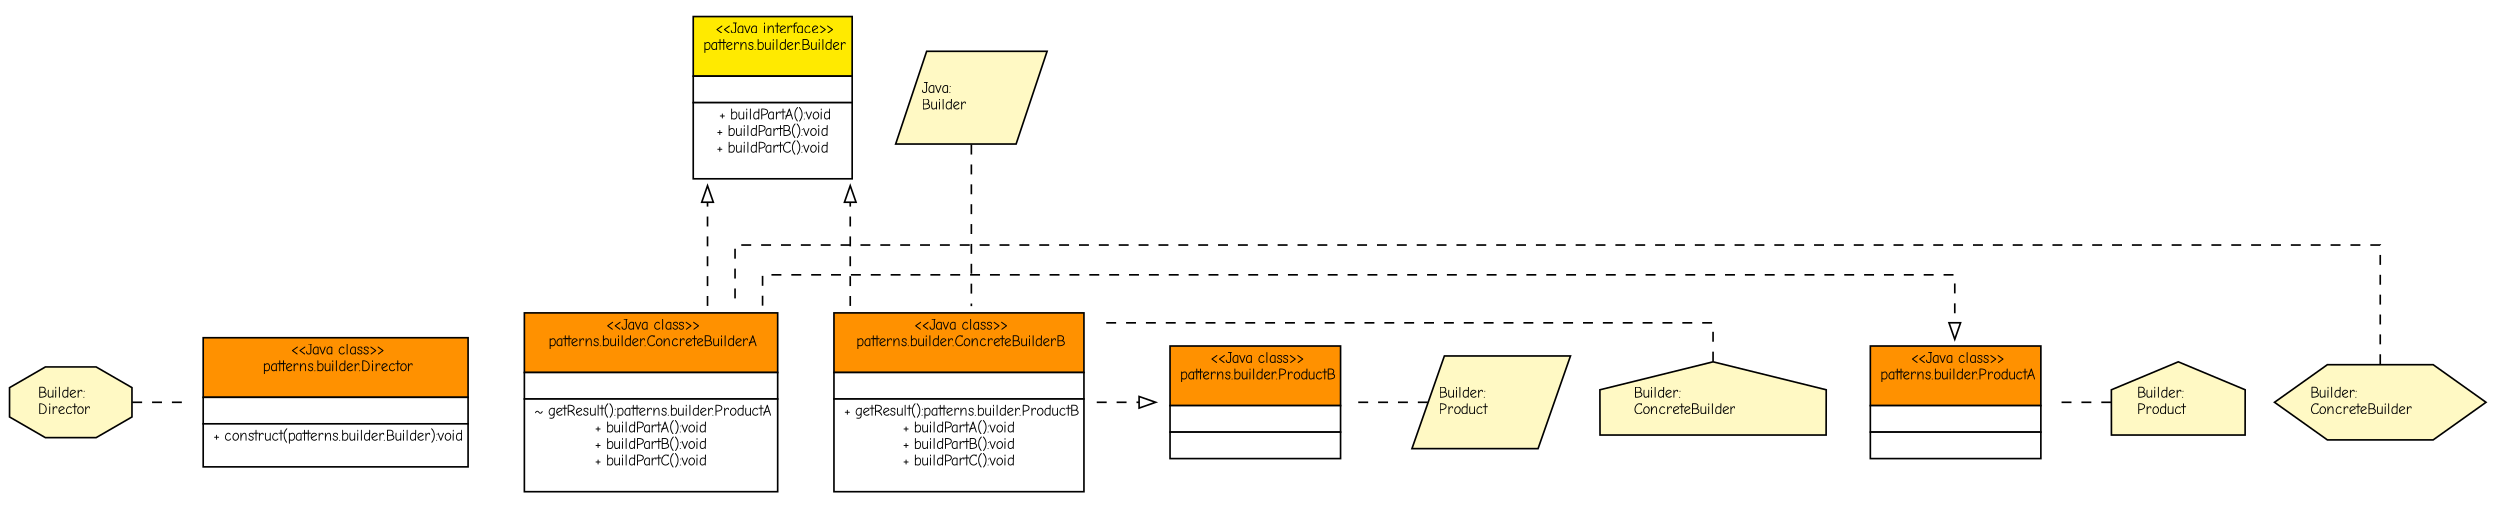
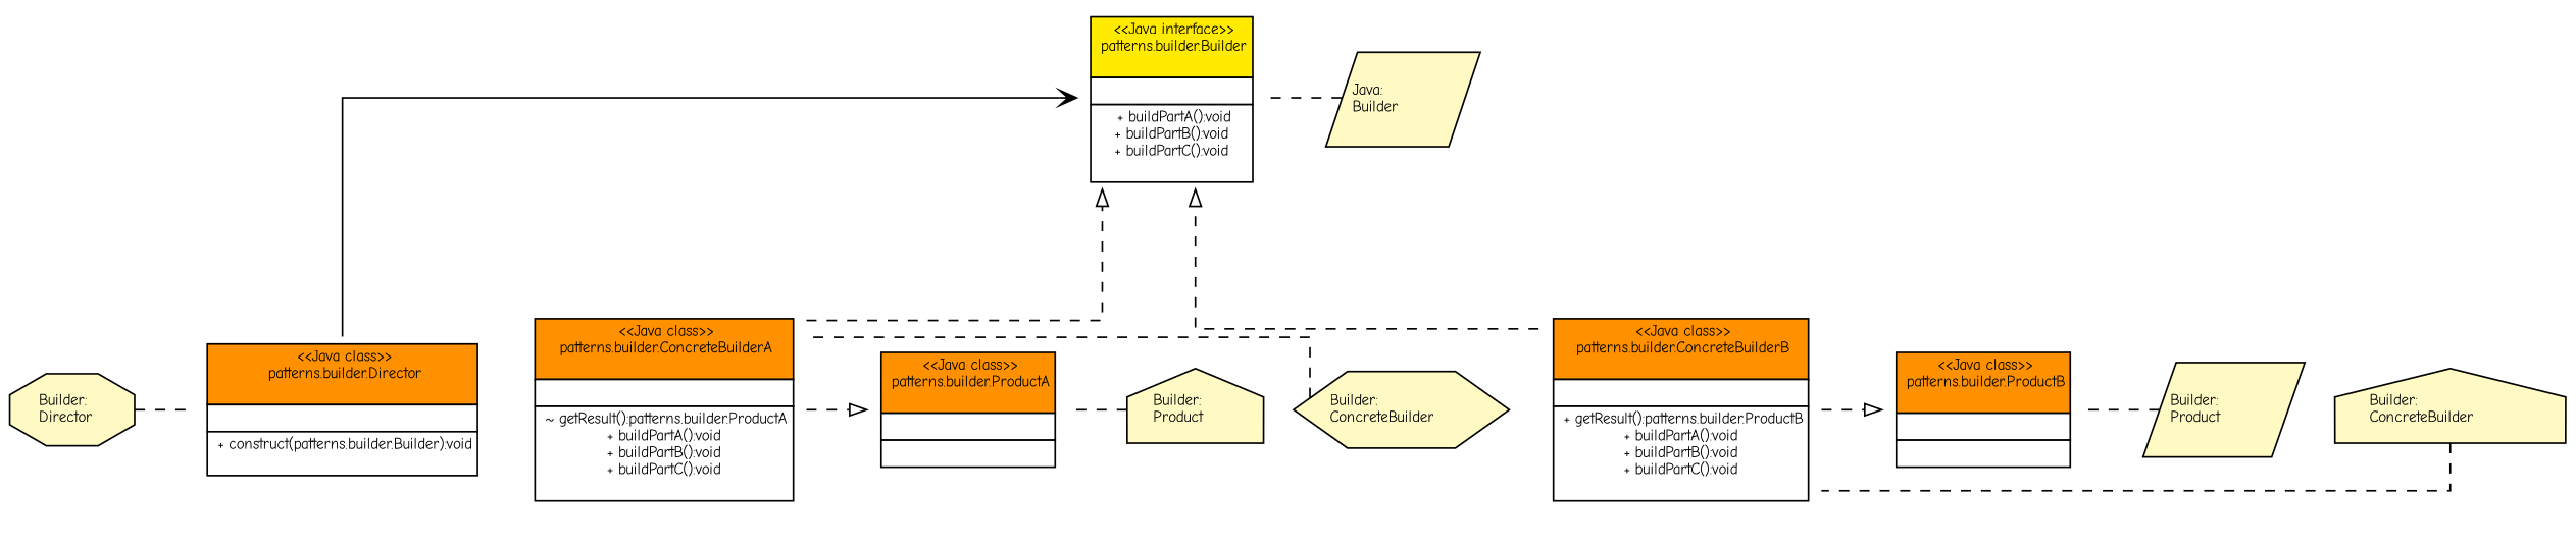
  digraph {
    fontname="Comic Neue"
    rankdir=BT
    splines=ortho
    node [fontname="Comic Neue" fontsize=9 shape=plaintext]
    edge [arrowhead=none constraint=false fontname="Comic Neue" fontsize=9 minlen=2 style=dashed]
    n1 [fillcolor="#FFF9C4" label="Builder:\lDirector\l" shape=octagon style=filled]
    n2 [label=<<table  border='0'  cellborder='1'  cellspacing='0'> <tr><td  bgcolor='#FF9100'> &lt;&lt;Java class&gt;&gt;<br/> patterns.builder.Director<br/>  </td> </tr> <tr><td  bgcolor='#FFFFFF'>  </td> </tr> <tr><td  bgcolor='#FFFFFF'> + construct(patterns.builder.Builder):void<br/> </td> </tr> </table> >]
    n3 [fillcolor="#FFF9C4" label="Builder:\lConcreteBuilder\l" shape=hexagon style=filled]
    n4 [label=<<table  border='0'  cellborder='1'  cellspacing='0'> <tr><td  bgcolor='#FF9100'> &lt;&lt;Java class&gt;&gt;<br/> patterns.builder.ConcreteBuilderA<br/>  </td> </tr> <tr><td  bgcolor='#FFFFFF'>  </td> </tr> <tr><td  bgcolor='#FFFFFF'> ~ getResult():patterns.builder.ProductA<br/>+ buildPartA():void<br/>+ buildPartB():void<br/>+ buildPartC():void<br/> </td> </tr> </table> >]
    n5 [fillcolor="#FFF9C4" label="Builder:\lConcreteBuilder\l" shape=house style=filled]
    n6 [label=<<table  border='0'  cellborder='1'  cellspacing='0'> <tr><td  bgcolor='#FF9100'> &lt;&lt;Java class&gt;&gt;<br/> patterns.builder.ConcreteBuilderB<br/>  </td> </tr> <tr><td  bgcolor='#FFFFFF'>  </td> </tr> <tr><td  bgcolor='#FFFFFF'> + getResult():patterns.builder.ProductB<br/>+ buildPartA():void<br/>+ buildPartB():void<br/>+ buildPartC():void<br/> </td> </tr> </table> >]
    n7 [fillcolor="#FFF9C4" label="Java:\lBuilder\l" shape=parallelogram style=filled]
    n8 [label=<<table  border='0'  cellborder='1'  cellspacing='0'> <tr><td  bgcolor='#FFEA00'> &lt;&lt;Java interface&gt;&gt;<br/> patterns.builder.Builder<br/>  </td> </tr> <tr><td  bgcolor='#FFFFFF'>  </td> </tr> <tr><td  bgcolor='#FFFFFF'> + buildPartA():void<br/>+ buildPartB():void<br/>+ buildPartC():void<br/> </td> </tr> </table> >]
    n9 [fillcolor="#FFF9C4" label="Builder:\lProduct\l" shape=house style=filled]
    n10 [label=<<table  border='0'  cellborder='1'  cellspacing='0'> <tr><td  bgcolor='#FF9100'> &lt;&lt;Java class&gt;&gt;<br/> patterns.builder.ProductA<br/>  </td> </tr> <tr><td  bgcolor='#FFFFFF'>  </td> </tr> <tr><td  bgcolor='#FFFFFF'>  </td> </tr> </table> >]
    n11 [fillcolor="#FFF9C4" label="Builder:\lProduct\l" shape=parallelogram style=filled]
    n12 [label=<<table  border='0'  cellborder='1'  cellspacing='0'> <tr><td  bgcolor='#FF9100'> &lt;&lt;Java class&gt;&gt;<br/> patterns.builder.ProductB<br/>  </td> </tr> <tr><td  bgcolor='#FFFFFF'>  </td> </tr> <tr><td  bgcolor='#FFFFFF'>  </td> </tr> </table> >]
    subgraph sub_1 {
      rank=same
      n1
      n2
    }
    subgraph sub_2 {
      rank=same
      n3
      n4
    }
    subgraph sub_3 {
      rank=same
      n5
      n6
    }
    subgraph sub_4 {
      rank=same
      n7
      n8
    }
    subgraph sub_5 {
      rank=same
      n9
      n10
    }
    subgraph sub_6 {
      rank=same
      n11
      n12
    }
    n1 -> n2
    n2 -> n4 [arrowtail=none style=invisible fontsize="" minlen=""]
    n2 -> n6 [arrowtail=none style=invisible fontsize="" minlen=""]
+   n2 -> n8 [arrowhead=vee arrowtail=empty style=""]
    n3 -> n4
    n4 -> n8 [arrowhead=empty constraint=""]
    n4 -> n10 [arrowhead=empty arrowtail=empty]
    n5 -> n6
    n6 -> n8 [arrowhead=empty constraint=""]
    n6 -> n12 [arrowhead=empty arrowtail=empty]
-   n7 -> n6
+   n7 -> n8
    n9 -> n10
    n11 -> n12
  }
